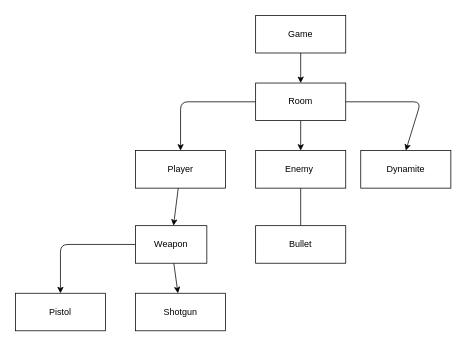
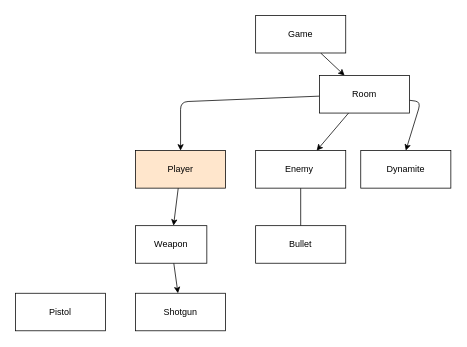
  <mxCell id="0" />
  <mxCell id="1" parent="0" />
  <mxCell id="2" value="" style="edgeStyle=none;html=1;" edge="1" parent="1" source="3" target="7"><mxGeometry relative="1" as="geometry" /></mxCell>
  <mxCell id="3" value="Game" style="html=1;whiteSpace=wrap;" vertex="1" parent="1"><mxGeometry x="340" y="20" width="120" height="50" as="geometry" /></mxCell>
  <mxCell id="4" style="edgeStyle=none;html=1;entryX=0.5;entryY=0;entryDx=0;entryDy=0;" edge="1" parent="1" source="7" target="9"><mxGeometry relative="1" as="geometry"><mxPoint x="240" y="135" as="targetPoint" /><Array as="points"><mxPoint x="240" y="135" /></Array></mxGeometry></mxCell>
  <mxCell id="5" style="edgeStyle=none;html=1;entryX=0.5;entryY=0;entryDx=0;entryDy=0;" edge="1" parent="1" source="7" target="12"><mxGeometry relative="1" as="geometry"><mxPoint x="570" y="135" as="targetPoint" /><Array as="points"><mxPoint x="560" y="135" /></Array></mxGeometry></mxCell>
  <mxCell id="6" value="" style="edgeStyle=none;html=1;" edge="1" parent="1" source="7" target="11"><mxGeometry relative="1" as="geometry" /></mxCell>
- <mxCell id="7" value="Room" style="html=1;whiteSpace=wrap;" vertex="1" parent="1"><mxGeometry x="340" y="110" width="120" height="50" as="geometry" /></mxCell>
+ <mxCell id="7" value="Room" style="html=1;whiteSpace=wrap;" vertex="1" parent="1"><mxGeometry x="425" y="100" width="120" height="50" as="geometry" /></mxCell>
  <mxCell id="8" value="" style="edgeStyle=none;html=1;" edge="1" parent="1" source="9" target="15"><mxGeometry relative="1" as="geometry" /></mxCell>
- <mxCell id="9" value="Player" style="html=1;whiteSpace=wrap;" vertex="1" parent="1"><mxGeometry x="180" y="200" width="120" height="50" as="geometry" /></mxCell>
+ <mxCell id="9" value="Player" style="html=1;whiteSpace=wrap;fillColor=#ffe6cc;" vertex="1" parent="1"><mxGeometry x="180" y="200" width="120" height="50" as="geometry" /></mxCell>
  <mxCell id="10" value="" style="edgeStyle=none;html=1;endArrow=none;" edge="1" parent="1" source="11" target="18"><mxGeometry relative="1" as="geometry" /></mxCell>
  <mxCell id="11" value="Enemy&amp;nbsp;" style="html=1;whiteSpace=wrap;" vertex="1" parent="1"><mxGeometry x="340" y="200" width="120" height="50" as="geometry" /></mxCell>
  <mxCell id="12" value="Dynamite" style="html=1;whiteSpace=wrap;" vertex="1" parent="1"><mxGeometry x="480" y="200" width="120" height="50" as="geometry" /></mxCell>
  <mxCell id="13" value="" style="edgeStyle=none;html=1;" edge="1" parent="1" source="15" target="16"><mxGeometry relative="1" as="geometry" /></mxCell>
- <mxCell id="14" style="edgeStyle=none;html=1;exitX=0;exitY=0.5;exitDx=0;exitDy=0;entryX=0.5;entryY=0;entryDx=0;entryDy=0;" edge="1" parent="1" source="15" target="17"><mxGeometry relative="1" as="geometry"><mxPoint x="80" y="325.167" as="targetPoint" /><Array as="points"><mxPoint x="80" y="325" /></Array></mxGeometry></mxCell>
  <mxCell id="15" value="Weapon" style="html=1;whiteSpace=wrap;" vertex="1" parent="1"><mxGeometry x="180" y="300" width="95" height="50" as="geometry" /></mxCell>
  <mxCell id="16" value="Shotgun" style="html=1;whiteSpace=wrap;" vertex="1" parent="1"><mxGeometry x="180" y="390" width="120" height="50" as="geometry" /></mxCell>
  <mxCell id="17" value="Pistol" style="html=1;whiteSpace=wrap;" vertex="1" parent="1"><mxGeometry x="20" y="390" width="120" height="50" as="geometry" /></mxCell>
  <mxCell id="18" value="Bullet" style="html=1;whiteSpace=wrap;" vertex="1" parent="1"><mxGeometry x="340" y="300" width="120" height="50" as="geometry" /></mxCell>
